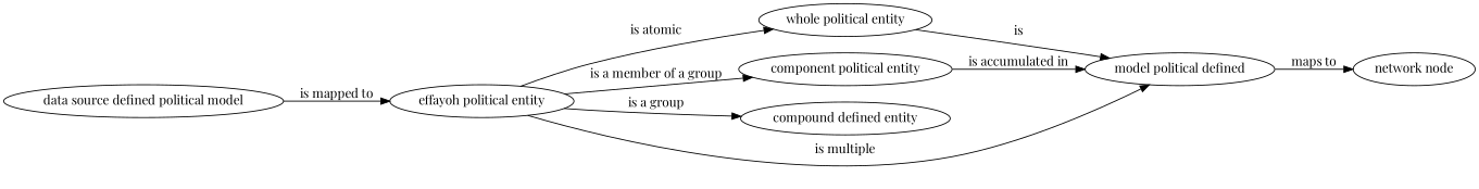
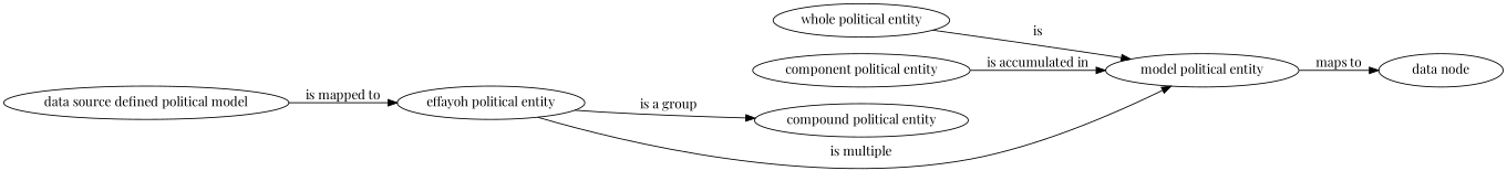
  digraph {
    fontname="Playfair Display"
    rankdir=LR
    node [fontname="Playfair Display"]
    edge [fontname="Playfair Display"]
    n1 [label="data source defined political model"]
    "effayoh political entity"
    "whole political entity"
    "component political entity"
-   "compound political entity" [label="compound defined entity"]
-   "model political entity" [label="model political defined"]
-   "network node"
+   "compound political entity"
+   "model political entity"
+   "network node" [label="data node"]
    n1 -> "effayoh political entity" [label="is mapped to"]
-   "effayoh political entity" -> "whole political entity" [label="is atomic"]
-   "effayoh political entity" -> "component political entity" [label="is a member of a group"]
    "effayoh political entity" -> "compound political entity" [label="is a group"]
    "effayoh political entity" -> "model political entity" [label="is multiple"]
    "whole political entity" -> "model political entity" [label=is]
    "component political entity" -> "model political entity" [label="is accumulated in"]
    "model political entity" -> "network node" [label="maps to"]
  }
